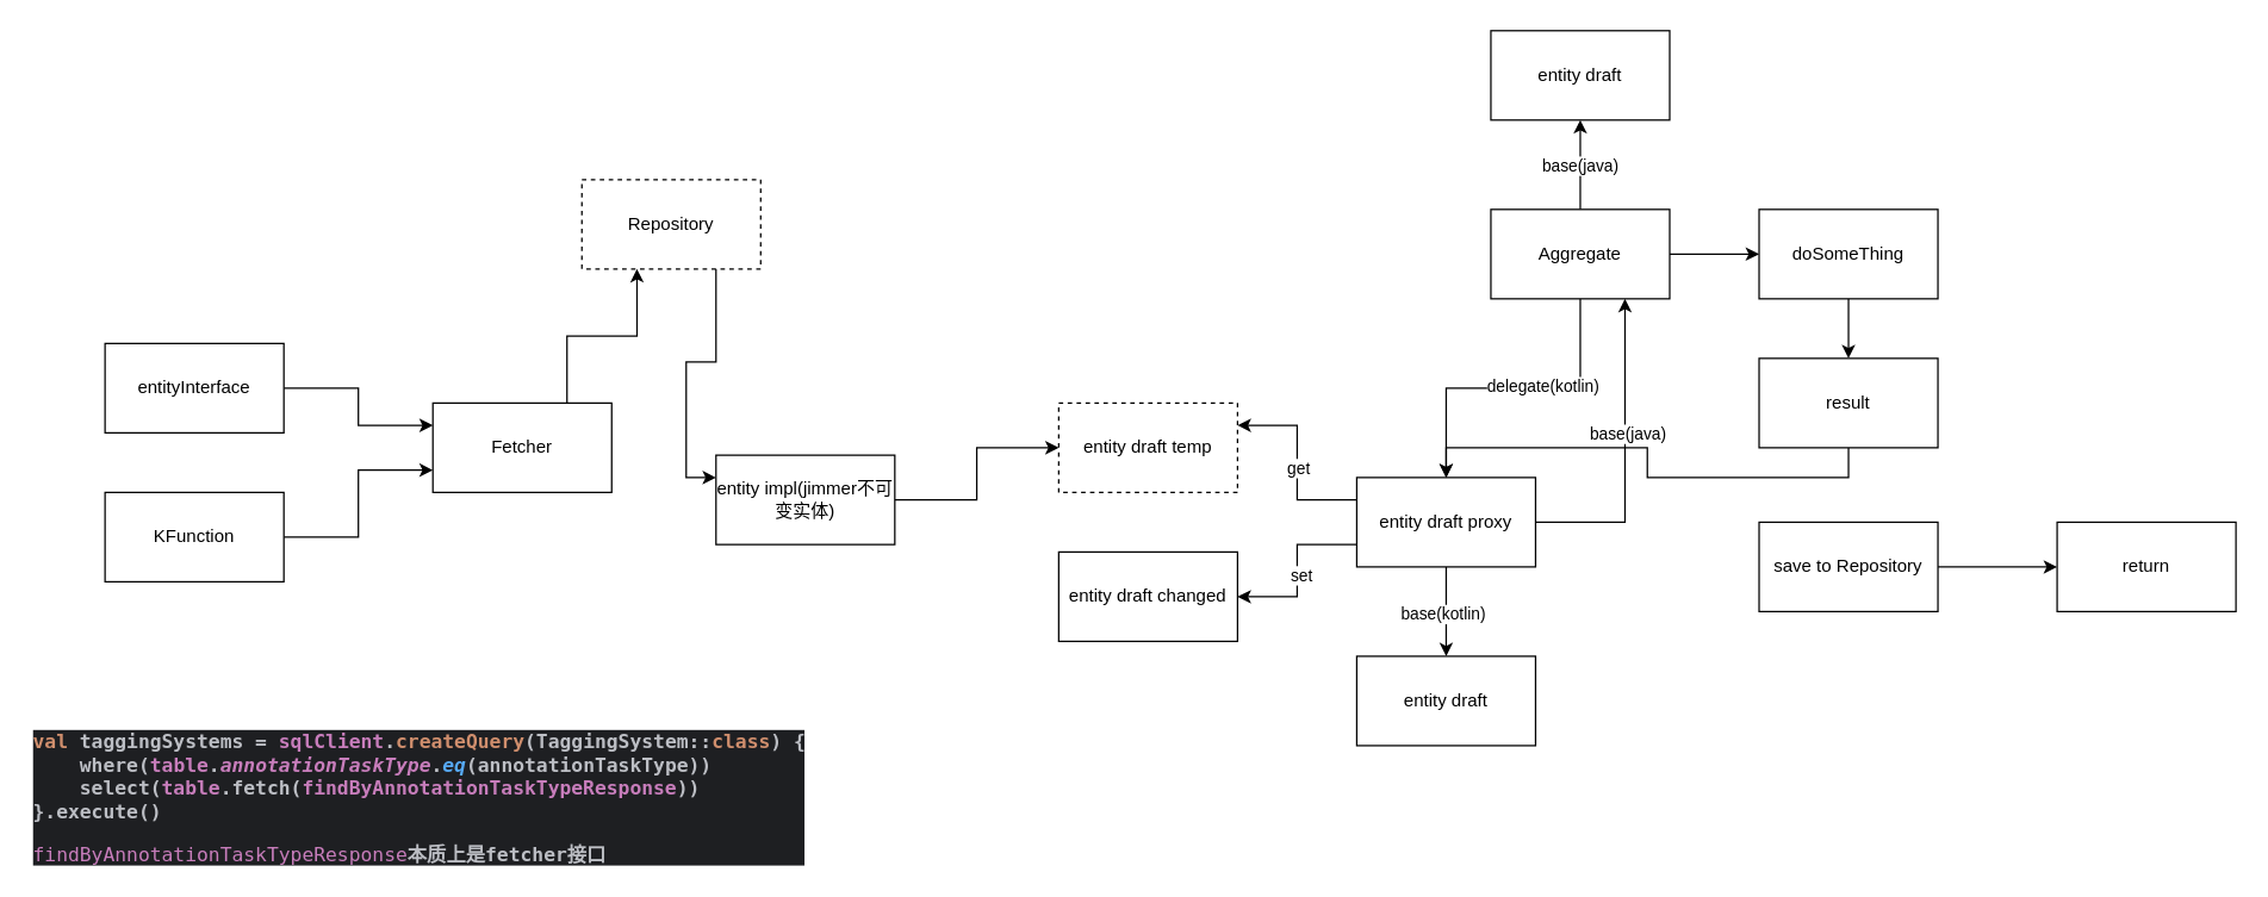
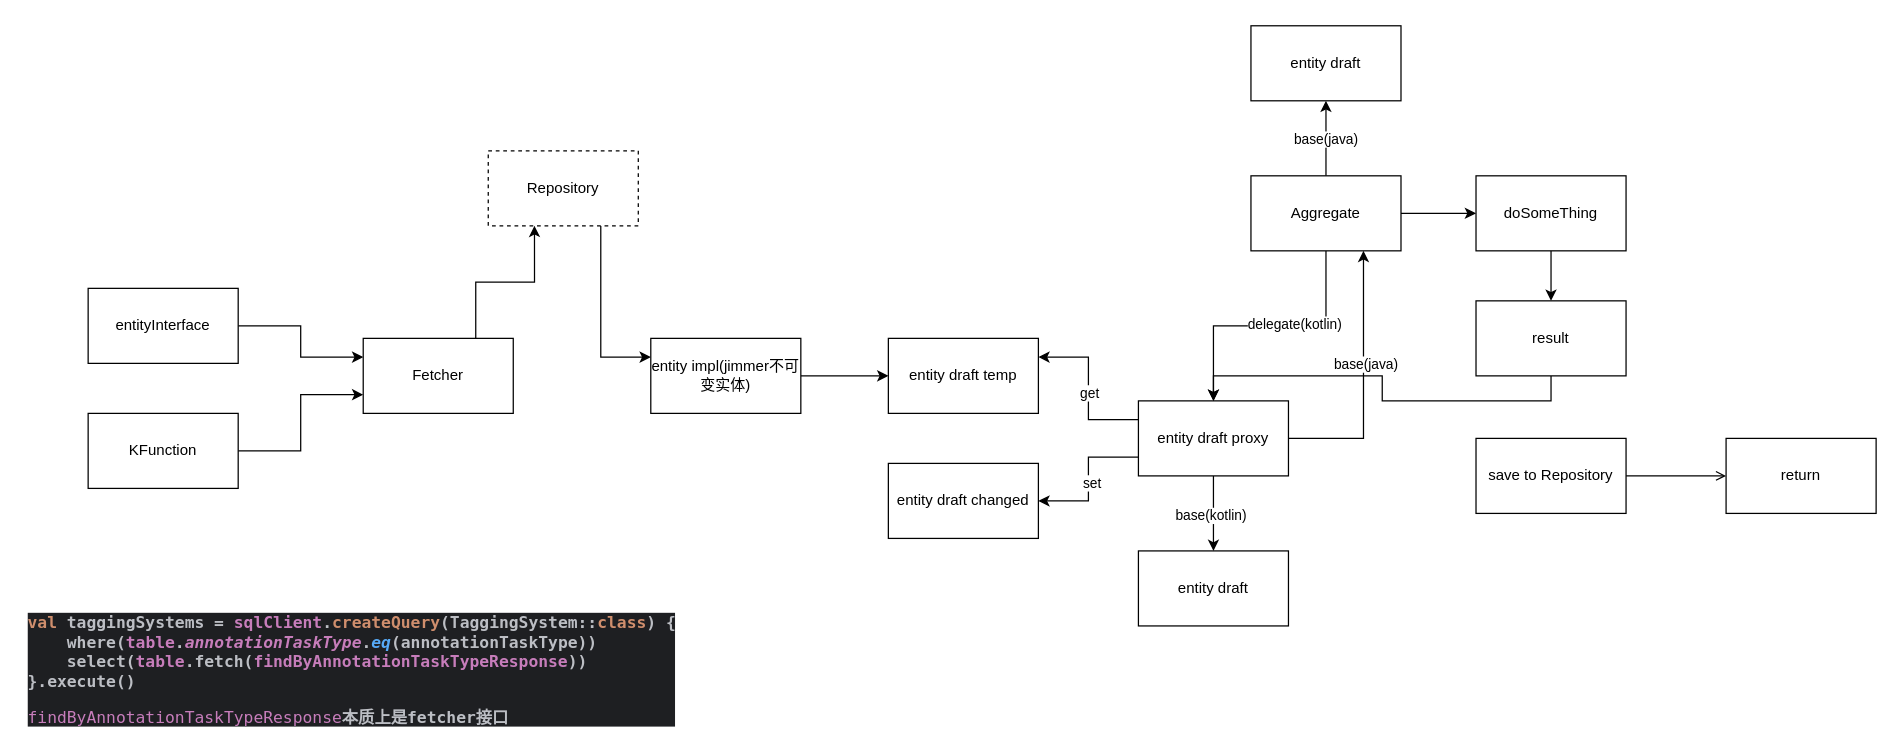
  <mxCell id="0" />
  <mxCell id="1" parent="0" />
  <mxCell id="2" style="edgeStyle=orthogonalEdgeStyle;rounded=0;orthogonalLoop=1;jettySize=auto;html=1;exitX=1;exitY=0.5;exitDx=0;exitDy=0;entryX=0;entryY=0.75;entryDx=0;entryDy=0;" edge="1" parent="1" source="3" target="6"><mxGeometry relative="1" as="geometry"><mxPoint x="300" y="300" as="targetPoint" /></mxGeometry></mxCell>
  <mxCell id="3" value="KFunction" style="rounded=0;whiteSpace=wrap;html=1;" vertex="1" parent="1"><mxGeometry x="70" y="330" width="120" height="60" as="geometry" /></mxCell>
  <mxCell id="4" style="edgeStyle=orthogonalEdgeStyle;rounded=0;orthogonalLoop=1;jettySize=auto;html=1;exitX=1;exitY=0.5;exitDx=0;exitDy=0;entryX=0;entryY=0.25;entryDx=0;entryDy=0;" edge="1" parent="1" source="5" target="6"><mxGeometry relative="1" as="geometry"><mxPoint x="300" y="300" as="targetPoint" /></mxGeometry></mxCell>
  <mxCell id="5" value="entityInterface" style="rounded=0;whiteSpace=wrap;html=1;" vertex="1" parent="1"><mxGeometry x="70" y="230" width="120" height="60" as="geometry" /></mxCell>
  <mxCell id="6" value="Fetcher" style="rounded=0;whiteSpace=wrap;html=1;" vertex="1" parent="1"><mxGeometry x="290" y="270" width="120" height="60" as="geometry" /></mxCell>
  <mxCell id="7" value="&lt;h1 style=&quot;margin-top: 0px;&quot;&gt;&lt;div style=&quot;background-color:#1e1f22;color:#bcbec4&quot;&gt;&lt;pre style=&quot;font-family:'JetBrains Mono',monospace;font-size:9.8pt;&quot;&gt;&lt;span style=&quot;color:#cf8e6d;&quot;&gt;val &lt;/span&gt;taggingSystems = &lt;span style=&quot;color:#c77dbb;&quot;&gt;sqlClient&lt;/span&gt;.&lt;span style=&quot;color:#cf8e6d;&quot;&gt;createQuery&lt;/span&gt;(TaggingSystem::&lt;span style=&quot;color:#cf8e6d;&quot;&gt;class&lt;/span&gt;) {&lt;br&gt;    where(&lt;span style=&quot;color:#c77dbb;&quot;&gt;table&lt;/span&gt;.&lt;span style=&quot;color:#c77dbb;font-style:italic;&quot;&gt;annotationTaskType&lt;/span&gt;.&lt;span style=&quot;color:#57aaf7;font-style:italic;&quot;&gt;eq&lt;/span&gt;(annotationTaskType))&lt;br&gt;    select(&lt;span style=&quot;color:#c77dbb;&quot;&gt;table&lt;/span&gt;.fetch(&lt;span style=&quot;color:#c77dbb;&quot;&gt;findByAnnotationTaskTypeResponse&lt;/span&gt;))&lt;br&gt;}.execute()&lt;/pre&gt;&lt;pre style=&quot;font-family:'JetBrains Mono',monospace;font-size:9.8pt;&quot;&gt;&lt;span style=&quot;color: rgb(199, 125, 187); font-size: 9.8pt; font-weight: normal; white-space: normal;&quot;&gt;findByAnnotationTaskTypeResponse&lt;/span&gt;本质上是fetcher接口&lt;/pre&gt;&lt;/div&gt;&lt;/h1&gt;" style="text;html=1;whiteSpace=wrap;overflow=hidden;rounded=0;" vertex="1" parent="1"><mxGeometry x="20" y="470" width="530" height="110" as="geometry" /></mxCell>
  <mxCell id="8" style="edgeStyle=orthogonalEdgeStyle;rounded=0;orthogonalLoop=1;jettySize=auto;html=1;exitX=0.75;exitY=1;exitDx=0;exitDy=0;entryX=0;entryY=0.25;entryDx=0;entryDy=0;" edge="1" parent="1" source="9" target="12"><mxGeometry relative="1" as="geometry" /></mxCell>
  <mxCell id="9" value="Repository" style="rounded=0;whiteSpace=wrap;html=1;dashed=1;" vertex="1" parent="1"><mxGeometry x="390" y="120" width="120" height="60" as="geometry" /></mxCell>
  <mxCell id="10" style="edgeStyle=orthogonalEdgeStyle;rounded=0;orthogonalLoop=1;jettySize=auto;html=1;exitX=0.75;exitY=0;exitDx=0;exitDy=0;entryX=0.308;entryY=1;entryDx=0;entryDy=0;entryPerimeter=0;" edge="1" parent="1" source="6" target="9"><mxGeometry relative="1" as="geometry" /></mxCell>
  <mxCell id="11" style="edgeStyle=orthogonalEdgeStyle;rounded=0;orthogonalLoop=1;jettySize=auto;html=1;exitX=1;exitY=0.5;exitDx=0;exitDy=0;entryX=0;entryY=0.5;entryDx=0;entryDy=0;" edge="1" parent="1" source="12" target="23"><mxGeometry relative="1" as="geometry" /></mxCell>
- <mxCell id="12" value="entity impl(jimmer不可变实体)" style="rounded=0;whiteSpace=wrap;html=1;" vertex="1" parent="1"><mxGeometry x="480" y="305" width="120" height="60" as="geometry" /></mxCell>
+ <mxCell id="12" value="entity impl(jimmer不可变实体)" style="rounded=0;whiteSpace=wrap;html=1;" vertex="1" parent="1"><mxGeometry x="520" y="270" width="120" height="60" as="geometry" /></mxCell>
  <mxCell id="13" style="edgeStyle=orthogonalEdgeStyle;rounded=0;orthogonalLoop=1;jettySize=auto;html=1;exitX=0;exitY=0.25;exitDx=0;exitDy=0;entryX=1;entryY=0.25;entryDx=0;entryDy=0;" edge="1" parent="1" source="21" target="23"><mxGeometry relative="1" as="geometry" /></mxCell>
  <mxCell id="14" value="get" style="edgeLabel;html=1;align=center;verticalAlign=middle;resizable=0;points=[];" vertex="1" connectable="0" parent="13"><mxGeometry x="-0.046" relative="1" as="geometry"><mxPoint as="offset" /></mxGeometry></mxCell>
  <mxCell id="15" style="edgeStyle=orthogonalEdgeStyle;rounded=0;orthogonalLoop=1;jettySize=auto;html=1;exitX=0;exitY=0.75;exitDx=0;exitDy=0;entryX=1;entryY=0.5;entryDx=0;entryDy=0;" edge="1" parent="1" source="21" target="22"><mxGeometry relative="1" as="geometry" /></mxCell>
  <mxCell id="16" value="set" style="edgeLabel;html=1;align=center;verticalAlign=middle;resizable=0;points=[];" vertex="1" connectable="0" parent="15"><mxGeometry x="0.052" y="2" relative="1" as="geometry"><mxPoint as="offset" /></mxGeometry></mxCell>
  <mxCell id="17" style="edgeStyle=orthogonalEdgeStyle;rounded=0;orthogonalLoop=1;jettySize=auto;html=1;exitX=0.5;exitY=1;exitDx=0;exitDy=0;entryX=0.5;entryY=0;entryDx=0;entryDy=0;" edge="1" parent="1" source="21" target="30"><mxGeometry relative="1" as="geometry" /></mxCell>
  <mxCell id="18" value="base(kotlin)" style="edgeLabel;html=1;align=center;verticalAlign=middle;resizable=0;points=[];" vertex="1" connectable="0" parent="17"><mxGeometry x="0.025" y="-3" relative="1" as="geometry"><mxPoint as="offset" /></mxGeometry></mxCell>
  <mxCell id="19" style="edgeStyle=orthogonalEdgeStyle;rounded=0;orthogonalLoop=1;jettySize=auto;html=1;exitX=1;exitY=0.5;exitDx=0;exitDy=0;entryX=0.75;entryY=1;entryDx=0;entryDy=0;" edge="1" parent="1" source="21" target="29"><mxGeometry relative="1" as="geometry" /></mxCell>
  <mxCell id="20" value="base(java)" style="edgeLabel;html=1;align=center;verticalAlign=middle;resizable=0;points=[];" vertex="1" connectable="0" parent="19"><mxGeometry x="0.14" y="-1" relative="1" as="geometry"><mxPoint as="offset" /></mxGeometry></mxCell>
  <mxCell id="21" value="entity draft proxy" style="rounded=0;whiteSpace=wrap;html=1;" vertex="1" parent="1"><mxGeometry x="910" y="320" width="120" height="60" as="geometry" /></mxCell>
  <mxCell id="22" value="entity draft changed" style="rounded=0;whiteSpace=wrap;html=1;" vertex="1" parent="1"><mxGeometry x="710" y="370" width="120" height="60" as="geometry" /></mxCell>
- <mxCell id="23" value="entity draft temp" style="rounded=0;whiteSpace=wrap;html=1;dashed=1;" vertex="1" parent="1"><mxGeometry x="710" y="270" width="120" height="60" as="geometry" /></mxCell>
+ <mxCell id="23" value="entity draft temp" style="rounded=0;whiteSpace=wrap;html=1;" vertex="1" parent="1"><mxGeometry x="710" y="270" width="120" height="60" as="geometry" /></mxCell>
  <mxCell id="24" style="edgeStyle=orthogonalEdgeStyle;rounded=0;orthogonalLoop=1;jettySize=auto;html=1;exitX=0.5;exitY=1;exitDx=0;exitDy=0;entryX=0.5;entryY=0;entryDx=0;entryDy=0;" edge="1" parent="1" source="29" target="21"><mxGeometry relative="1" as="geometry" /></mxCell>
  <mxCell id="25" value="delegate(kotlin)" style="edgeLabel;html=1;align=center;verticalAlign=middle;resizable=0;points=[];" vertex="1" connectable="0" parent="24"><mxGeometry x="-0.179" y="-2" relative="1" as="geometry"><mxPoint as="offset" /></mxGeometry></mxCell>
  <mxCell id="26" style="edgeStyle=orthogonalEdgeStyle;rounded=0;orthogonalLoop=1;jettySize=auto;html=1;exitX=0.5;exitY=0;exitDx=0;exitDy=0;entryX=0.5;entryY=1;entryDx=0;entryDy=0;" edge="1" parent="1" source="29" target="31"><mxGeometry relative="1" as="geometry" /></mxCell>
  <mxCell id="27" value="base(java)" style="edgeLabel;html=1;align=center;verticalAlign=middle;resizable=0;points=[];" vertex="1" connectable="0" parent="26"><mxGeometry x="-0.008" y="1" relative="1" as="geometry"><mxPoint as="offset" /></mxGeometry></mxCell>
  <mxCell id="28" style="edgeStyle=orthogonalEdgeStyle;rounded=0;orthogonalLoop=1;jettySize=auto;html=1;exitX=1;exitY=0.5;exitDx=0;exitDy=0;entryX=0;entryY=0.5;entryDx=0;entryDy=0;" edge="1" parent="1" source="29" target="33"><mxGeometry relative="1" as="geometry" /></mxCell>
  <mxCell id="29" value="Aggregate" style="rounded=0;whiteSpace=wrap;html=1;" vertex="1" parent="1"><mxGeometry x="1000" y="140" width="120" height="60" as="geometry" /></mxCell>
  <mxCell id="30" value="entity draft" style="rounded=0;whiteSpace=wrap;html=1;" vertex="1" parent="1"><mxGeometry x="910" y="440" width="120" height="60" as="geometry" /></mxCell>
  <mxCell id="31" value="entity draft" style="rounded=0;whiteSpace=wrap;html=1;" vertex="1" parent="1"><mxGeometry x="1000" y="20" width="120" height="60" as="geometry" /></mxCell>
  <mxCell id="32" style="edgeStyle=orthogonalEdgeStyle;rounded=0;orthogonalLoop=1;jettySize=auto;html=1;exitX=0.5;exitY=1;exitDx=0;exitDy=0;" edge="1" parent="1" source="33"><mxGeometry relative="1" as="geometry"><mxPoint x="1240" y="240" as="targetPoint" /></mxGeometry></mxCell>
  <mxCell id="33" value="doSomeThing" style="rounded=0;whiteSpace=wrap;html=1;" vertex="1" parent="1"><mxGeometry x="1180" y="140" width="120" height="60" as="geometry" /></mxCell>
- <mxCell id="34" style="edgeStyle=orthogonalEdgeStyle;rounded=0;orthogonalLoop=1;jettySize=auto;html=1;exitX=1;exitY=0.5;exitDx=0;exitDy=0;entryX=0;entryY=0.5;entryDx=0;entryDy=0;" edge="1" parent="1" source="35" target="38"><mxGeometry relative="1" as="geometry" /></mxCell>
+ <mxCell id="34" style="edgeStyle=orthogonalEdgeStyle;rounded=0;orthogonalLoop=1;jettySize=auto;html=1;exitX=1;exitY=0.5;exitDx=0;exitDy=0;entryX=0;entryY=0.5;entryDx=0;entryDy=0;endArrow=open;" edge="1" parent="1" source="35" target="38"><mxGeometry relative="1" as="geometry" /></mxCell>
  <mxCell id="35" value="save to Repository" style="rounded=0;whiteSpace=wrap;html=1;" vertex="1" parent="1"><mxGeometry x="1180" y="350" width="120" height="60" as="geometry" /></mxCell>
  <mxCell id="36" style="edgeStyle=orthogonalEdgeStyle;rounded=0;orthogonalLoop=1;jettySize=auto;html=1;exitX=0.5;exitY=1;exitDx=0;exitDy=0;" edge="1" parent="1" source="37" target="21"><mxGeometry relative="1" as="geometry" /></mxCell>
  <mxCell id="37" value="result" style="rounded=0;whiteSpace=wrap;html=1;" vertex="1" parent="1"><mxGeometry x="1180" y="240" width="120" height="60" as="geometry" /></mxCell>
  <mxCell id="38" value="return" style="rounded=0;whiteSpace=wrap;html=1;" vertex="1" parent="1"><mxGeometry x="1380" y="350" width="120" height="60" as="geometry" /></mxCell>
